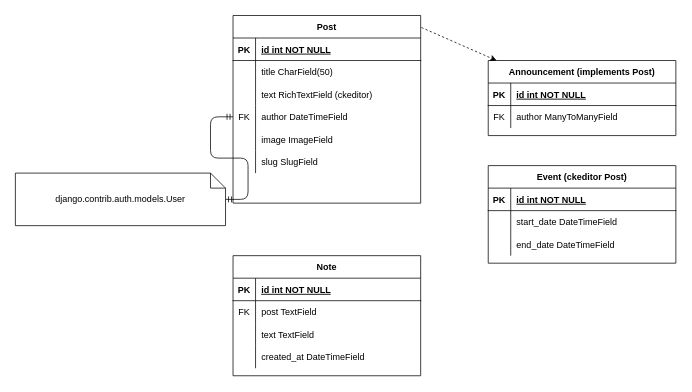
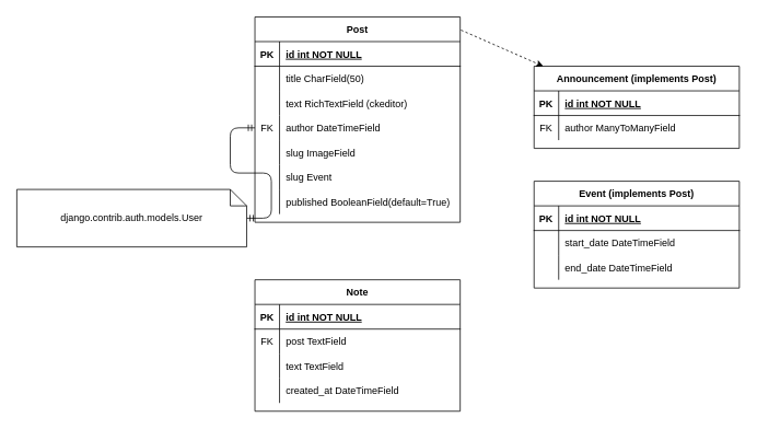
  <mxCell id="0" />
  <mxCell id="1" parent="0" />
  <mxCell id="2" value="Note" style="shape=table;startSize=30;container=1;collapsible=1;childLayout=tableLayout;fixedRows=1;rowLines=0;fontStyle=1;align=center;resizeLast=1;" parent="1" vertex="1"><mxGeometry x="310" y="340" width="250" height="160" as="geometry" /></mxCell>
  <mxCell id="3" value="" style="shape=partialRectangle;collapsible=0;dropTarget=0;pointerEvents=0;fillColor=none;points=[[0,0.5],[1,0.5]];portConstraint=eastwest;top=0;left=0;right=0;bottom=1;" parent="2" vertex="1"><mxGeometry y="30" width="250" height="30" as="geometry" /></mxCell>
  <mxCell id="4" value="PK" style="shape=partialRectangle;overflow=hidden;connectable=0;fillColor=none;top=0;left=0;bottom=0;right=0;fontStyle=1;" parent="3" vertex="1"><mxGeometry width="30" height="30" as="geometry" /></mxCell>
  <mxCell id="5" value="id int NOT NULL " style="shape=partialRectangle;overflow=hidden;connectable=0;fillColor=none;top=0;left=0;bottom=0;right=0;align=left;spacingLeft=6;fontStyle=5;" parent="3" vertex="1"><mxGeometry x="30" width="220" height="30" as="geometry" /></mxCell>
  <mxCell id="6" value="" style="shape=partialRectangle;collapsible=0;dropTarget=0;pointerEvents=0;fillColor=none;points=[[0,0.5],[1,0.5]];portConstraint=eastwest;top=0;left=0;right=0;bottom=0;" parent="2" vertex="1"><mxGeometry y="60" width="250" height="30" as="geometry" /></mxCell>
  <mxCell id="7" value="FK" style="shape=partialRectangle;overflow=hidden;connectable=0;fillColor=none;top=0;left=0;bottom=0;right=0;" parent="6" vertex="1"><mxGeometry width="30" height="30" as="geometry" /></mxCell>
  <mxCell id="8" value="post TextField" style="shape=partialRectangle;overflow=hidden;connectable=0;fillColor=none;top=0;left=0;bottom=0;right=0;align=left;spacingLeft=6;" parent="6" vertex="1"><mxGeometry x="30" width="220" height="30" as="geometry" /></mxCell>
  <mxCell id="9" value="" style="shape=partialRectangle;collapsible=0;dropTarget=0;pointerEvents=0;fillColor=none;points=[[0,0.5],[1,0.5]];portConstraint=eastwest;top=0;left=0;right=0;bottom=0;" parent="2" vertex="1"><mxGeometry y="90" width="250" height="30" as="geometry" /></mxCell>
  <mxCell id="10" value="" style="shape=partialRectangle;overflow=hidden;connectable=0;fillColor=none;top=0;left=0;bottom=0;right=0;" parent="9" vertex="1"><mxGeometry width="30" height="30" as="geometry" /></mxCell>
  <mxCell id="11" value="text TextField" style="shape=partialRectangle;overflow=hidden;connectable=0;fillColor=none;top=0;left=0;bottom=0;right=0;align=left;spacingLeft=6;" parent="9" vertex="1"><mxGeometry x="30" width="220" height="30" as="geometry" /></mxCell>
  <mxCell id="12" style="shape=partialRectangle;collapsible=0;dropTarget=0;pointerEvents=0;fillColor=none;points=[[0,0.5],[1,0.5]];portConstraint=eastwest;top=0;left=0;right=0;bottom=0;" vertex="1" parent="2"><mxGeometry y="120" width="250" height="30" as="geometry" /></mxCell>
  <mxCell id="13" style="shape=partialRectangle;overflow=hidden;connectable=0;fillColor=none;top=0;left=0;bottom=0;right=0;" vertex="1" parent="12"><mxGeometry width="30" height="30" as="geometry" /></mxCell>
  <mxCell id="14" value="created_at DateTimeField" style="shape=partialRectangle;overflow=hidden;connectable=0;fillColor=none;top=0;left=0;bottom=0;right=0;align=left;spacingLeft=6;" vertex="1" parent="12"><mxGeometry x="30" width="220" height="30" as="geometry" /></mxCell>
  <mxCell id="15" value="Post" style="shape=table;startSize=30;container=1;collapsible=1;childLayout=tableLayout;fixedRows=1;rowLines=0;fontStyle=1;align=center;resizeLast=1;" parent="1" vertex="1"><mxGeometry x="310" y="20" width="250" height="250" as="geometry" /></mxCell>
  <mxCell id="16" value="" style="shape=partialRectangle;collapsible=0;dropTarget=0;pointerEvents=0;fillColor=none;points=[[0,0.5],[1,0.5]];portConstraint=eastwest;top=0;left=0;right=0;bottom=1;" parent="15" vertex="1"><mxGeometry y="30" width="250" height="30" as="geometry" /></mxCell>
  <mxCell id="17" value="PK" style="shape=partialRectangle;overflow=hidden;connectable=0;fillColor=none;top=0;left=0;bottom=0;right=0;fontStyle=1;" parent="16" vertex="1"><mxGeometry width="30" height="30" as="geometry" /></mxCell>
  <mxCell id="18" value="id int NOT NULL " style="shape=partialRectangle;overflow=hidden;connectable=0;fillColor=none;top=0;left=0;bottom=0;right=0;align=left;spacingLeft=6;fontStyle=5;" parent="16" vertex="1"><mxGeometry x="30" width="220" height="30" as="geometry" /></mxCell>
  <mxCell id="19" value="" style="shape=partialRectangle;collapsible=0;dropTarget=0;pointerEvents=0;fillColor=none;points=[[0,0.5],[1,0.5]];portConstraint=eastwest;top=0;left=0;right=0;bottom=0;" parent="15" vertex="1"><mxGeometry y="60" width="250" height="30" as="geometry" /></mxCell>
  <mxCell id="20" value="" style="shape=partialRectangle;overflow=hidden;connectable=0;fillColor=none;top=0;left=0;bottom=0;right=0;" parent="19" vertex="1"><mxGeometry width="30" height="30" as="geometry" /></mxCell>
  <mxCell id="21" value="title CharField(50)" style="shape=partialRectangle;overflow=hidden;connectable=0;fillColor=none;top=0;left=0;bottom=0;right=0;align=left;spacingLeft=6;" parent="19" vertex="1"><mxGeometry x="30" width="220" height="30" as="geometry" /></mxCell>
  <mxCell id="22" style="shape=partialRectangle;collapsible=0;dropTarget=0;pointerEvents=0;fillColor=none;points=[[0,0.5],[1,0.5]];portConstraint=eastwest;top=0;left=0;right=0;bottom=0;" vertex="1" parent="15"><mxGeometry y="90" width="250" height="30" as="geometry" /></mxCell>
  <mxCell id="23" style="shape=partialRectangle;overflow=hidden;connectable=0;fillColor=none;top=0;left=0;bottom=0;right=0;" vertex="1" parent="22"><mxGeometry width="30" height="30" as="geometry" /></mxCell>
  <mxCell id="24" value="text RichTextField (ckeditor)" style="shape=partialRectangle;overflow=hidden;connectable=0;fillColor=none;top=0;left=0;bottom=0;right=0;align=left;spacingLeft=6;" vertex="1" parent="22"><mxGeometry x="30" width="220" height="30" as="geometry" /></mxCell>
  <mxCell id="25" style="shape=partialRectangle;collapsible=0;dropTarget=0;pointerEvents=0;fillColor=none;points=[[0,0.5],[1,0.5]];portConstraint=eastwest;top=0;left=0;right=0;bottom=0;" vertex="1" parent="15"><mxGeometry y="120" width="250" height="30" as="geometry" /></mxCell>
  <mxCell id="26" value="FK" style="shape=partialRectangle;overflow=hidden;connectable=0;fillColor=none;top=0;left=0;bottom=0;right=0;" vertex="1" parent="25"><mxGeometry width="30" height="30" as="geometry" /></mxCell>
  <mxCell id="27" value="author DateTimeField" style="shape=partialRectangle;overflow=hidden;connectable=0;fillColor=none;top=0;left=0;bottom=0;right=0;align=left;spacingLeft=6;" vertex="1" parent="25"><mxGeometry x="30" width="220" height="30" as="geometry" /></mxCell>
  <mxCell id="28" style="shape=partialRectangle;collapsible=0;dropTarget=0;pointerEvents=0;fillColor=none;points=[[0,0.5],[1,0.5]];portConstraint=eastwest;top=0;left=0;right=0;bottom=0;" vertex="1" parent="15"><mxGeometry y="150" width="250" height="30" as="geometry" /></mxCell>
  <mxCell id="29" style="shape=partialRectangle;overflow=hidden;connectable=0;fillColor=none;top=0;left=0;bottom=0;right=0;" vertex="1" parent="28"><mxGeometry width="30" height="30" as="geometry" /></mxCell>
- <mxCell id="30" value="image ImageField" style="shape=partialRectangle;overflow=hidden;connectable=0;fillColor=none;top=0;left=0;bottom=0;right=0;align=left;spacingLeft=6;" vertex="1" parent="28"><mxGeometry x="30" width="220" height="30" as="geometry" /></mxCell>
+ <mxCell id="30" value="slug ImageField" style="shape=partialRectangle;overflow=hidden;connectable=0;fillColor=none;top=0;left=0;bottom=0;right=0;align=left;spacingLeft=6;" vertex="1" parent="28"><mxGeometry x="30" width="220" height="30" as="geometry" /></mxCell>
  <mxCell id="31" style="shape=partialRectangle;collapsible=0;dropTarget=0;pointerEvents=0;fillColor=none;points=[[0,0.5],[1,0.5]];portConstraint=eastwest;top=0;left=0;right=0;bottom=0;" vertex="1" parent="15"><mxGeometry y="180" width="250" height="30" as="geometry" /></mxCell>
  <mxCell id="32" style="shape=partialRectangle;overflow=hidden;connectable=0;fillColor=none;top=0;left=0;bottom=0;right=0;" vertex="1" parent="31"><mxGeometry width="30" height="30" as="geometry" /></mxCell>
- <mxCell id="33" value="slug SlugField" style="shape=partialRectangle;overflow=hidden;connectable=0;fillColor=none;top=0;left=0;bottom=0;right=0;align=left;spacingLeft=6;" vertex="1" parent="31"><mxGeometry x="30" width="220" height="30" as="geometry" /></mxCell>
+ <mxCell id="33" value="slug Event" style="shape=partialRectangle;overflow=hidden;connectable=0;fillColor=none;top=0;left=0;bottom=0;right=0;align=left;spacingLeft=6;" vertex="1" parent="31"><mxGeometry x="30" width="220" height="30" as="geometry" /></mxCell>
  <mxCell id="34" style="shape=partialRectangle;collapsible=0;dropTarget=0;pointerEvents=0;fillColor=none;points=[[0,0.5],[1,0.5]];portConstraint=eastwest;top=0;left=0;right=0;bottom=0;" vertex="1" parent="15"><mxGeometry y="210" width="250" height="30" as="geometry" /></mxCell>
  <mxCell id="35" style="shape=partialRectangle;overflow=hidden;connectable=0;fillColor=none;top=0;left=0;bottom=0;right=0;" vertex="1" parent="34"><mxGeometry width="30" height="30" as="geometry" /></mxCell>
+ <mxCell id="36" value="published BooleanField(default=True)" style="shape=partialRectangle;overflow=hidden;connectable=0;fillColor=none;top=0;left=0;bottom=0;right=0;align=left;spacingLeft=6;" vertex="1" parent="34"><mxGeometry x="30" width="220" height="30" as="geometry" /></mxCell>
  <mxCell id="37" value="" style="edgeStyle=entityRelationEdgeStyle;fontSize=12;html=1;endArrow=ERmandOne;startArrow=ERmandOne;entryX=0;entryY=0.5;entryDx=0;entryDy=0;" edge="1" parent="1" source="38" target="25"><mxGeometry width="100" height="100" relative="1" as="geometry"><mxPoint x="680" y="420" as="sourcePoint" /><mxPoint x="630" y="320" as="targetPoint" /></mxGeometry></mxCell>
  <mxCell id="38" value="django.contrib.auth.models.User" style="shape=note;size=20;whiteSpace=wrap;html=1;" vertex="1" parent="1"><mxGeometry x="20" y="230" width="280" height="70" as="geometry" /></mxCell>
  <mxCell id="39" value="Announcement (implements Post)" style="shape=table;startSize=30;container=1;collapsible=1;childLayout=tableLayout;fixedRows=1;rowLines=0;fontStyle=1;align=center;resizeLast=1;" vertex="1" parent="1"><mxGeometry x="650" y="80" width="250" height="100" as="geometry" /></mxCell>
  <mxCell id="40" value="" style="shape=partialRectangle;collapsible=0;dropTarget=0;pointerEvents=0;fillColor=none;points=[[0,0.5],[1,0.5]];portConstraint=eastwest;top=0;left=0;right=0;bottom=1;" vertex="1" parent="39"><mxGeometry y="30" width="250" height="30" as="geometry" /></mxCell>
  <mxCell id="41" value="PK" style="shape=partialRectangle;overflow=hidden;connectable=0;fillColor=none;top=0;left=0;bottom=0;right=0;fontStyle=1;" vertex="1" parent="40"><mxGeometry width="30" height="30" as="geometry" /></mxCell>
  <mxCell id="42" value="id int NOT NULL " style="shape=partialRectangle;overflow=hidden;connectable=0;fillColor=none;top=0;left=0;bottom=0;right=0;align=left;spacingLeft=6;fontStyle=5;" vertex="1" parent="40"><mxGeometry x="30" width="220" height="30" as="geometry" /></mxCell>
  <mxCell id="43" value="" style="shape=partialRectangle;collapsible=0;dropTarget=0;pointerEvents=0;fillColor=none;points=[[0,0.5],[1,0.5]];portConstraint=eastwest;top=0;left=0;right=0;bottom=0;" vertex="1" parent="39"><mxGeometry y="60" width="250" height="30" as="geometry" /></mxCell>
  <mxCell id="44" value="FK" style="shape=partialRectangle;overflow=hidden;connectable=0;fillColor=none;top=0;left=0;bottom=0;right=0;" vertex="1" parent="43"><mxGeometry width="30" height="30" as="geometry" /></mxCell>
  <mxCell id="45" value="author ManyToManyField" style="shape=partialRectangle;overflow=hidden;connectable=0;fillColor=none;top=0;left=0;bottom=0;right=0;align=left;spacingLeft=6;" vertex="1" parent="43"><mxGeometry x="30" width="220" height="30" as="geometry" /></mxCell>
  <mxCell id="46" value="" style="endArrow=classic;html=1;exitX=1.004;exitY=0.064;exitDx=0;exitDy=0;exitPerimeter=0;dashed=1;" edge="1" parent="1" source="15" target="39"><mxGeometry width="50" height="50" relative="1" as="geometry"><mxPoint x="660" y="330" as="sourcePoint" /><mxPoint x="760" y="110" as="targetPoint" /></mxGeometry></mxCell>
- <mxCell id="47" value="Event (ckeditor Post)" style="shape=table;startSize=30;container=1;collapsible=1;childLayout=tableLayout;fixedRows=1;rowLines=0;fontStyle=1;align=center;resizeLast=1;" vertex="1" parent="1"><mxGeometry x="650" y="220" width="250" height="130" as="geometry" /></mxCell>
+ <mxCell id="47" value="Event (implements Post)" style="shape=table;startSize=30;container=1;collapsible=1;childLayout=tableLayout;fixedRows=1;rowLines=0;fontStyle=1;align=center;resizeLast=1;" vertex="1" parent="1"><mxGeometry x="650" y="220" width="250" height="130" as="geometry" /></mxCell>
  <mxCell id="48" value="" style="shape=partialRectangle;collapsible=0;dropTarget=0;pointerEvents=0;fillColor=none;points=[[0,0.5],[1,0.5]];portConstraint=eastwest;top=0;left=0;right=0;bottom=1;" vertex="1" parent="47"><mxGeometry y="30" width="250" height="30" as="geometry" /></mxCell>
  <mxCell id="49" value="PK" style="shape=partialRectangle;overflow=hidden;connectable=0;fillColor=none;top=0;left=0;bottom=0;right=0;fontStyle=1;" vertex="1" parent="48"><mxGeometry width="30" height="30" as="geometry" /></mxCell>
  <mxCell id="50" value="id int NOT NULL " style="shape=partialRectangle;overflow=hidden;connectable=0;fillColor=none;top=0;left=0;bottom=0;right=0;align=left;spacingLeft=6;fontStyle=5;" vertex="1" parent="48"><mxGeometry x="30" width="220" height="30" as="geometry" /></mxCell>
  <mxCell id="51" value="" style="shape=partialRectangle;collapsible=0;dropTarget=0;pointerEvents=0;fillColor=none;points=[[0,0.5],[1,0.5]];portConstraint=eastwest;top=0;left=0;right=0;bottom=0;" vertex="1" parent="47"><mxGeometry y="60" width="250" height="30" as="geometry" /></mxCell>
  <mxCell id="52" value="" style="shape=partialRectangle;overflow=hidden;connectable=0;fillColor=none;top=0;left=0;bottom=0;right=0;" vertex="1" parent="51"><mxGeometry width="30" height="30" as="geometry" /></mxCell>
  <mxCell id="53" value="start_date DateTimeField" style="shape=partialRectangle;overflow=hidden;connectable=0;fillColor=none;top=0;left=0;bottom=0;right=0;align=left;spacingLeft=6;" vertex="1" parent="51"><mxGeometry x="30" width="220" height="30" as="geometry" /></mxCell>
  <mxCell id="54" style="shape=partialRectangle;collapsible=0;dropTarget=0;pointerEvents=0;fillColor=none;points=[[0,0.5],[1,0.5]];portConstraint=eastwest;top=0;left=0;right=0;bottom=0;" vertex="1" parent="47"><mxGeometry y="90" width="250" height="30" as="geometry" /></mxCell>
  <mxCell id="55" style="shape=partialRectangle;overflow=hidden;connectable=0;fillColor=none;top=0;left=0;bottom=0;right=0;" vertex="1" parent="54"><mxGeometry width="30" height="30" as="geometry" /></mxCell>
  <mxCell id="56" value="end_date DateTimeField" style="shape=partialRectangle;overflow=hidden;connectable=0;fillColor=none;top=0;left=0;bottom=0;right=0;align=left;spacingLeft=6;" vertex="1" parent="54"><mxGeometry x="30" width="220" height="30" as="geometry" /></mxCell>
